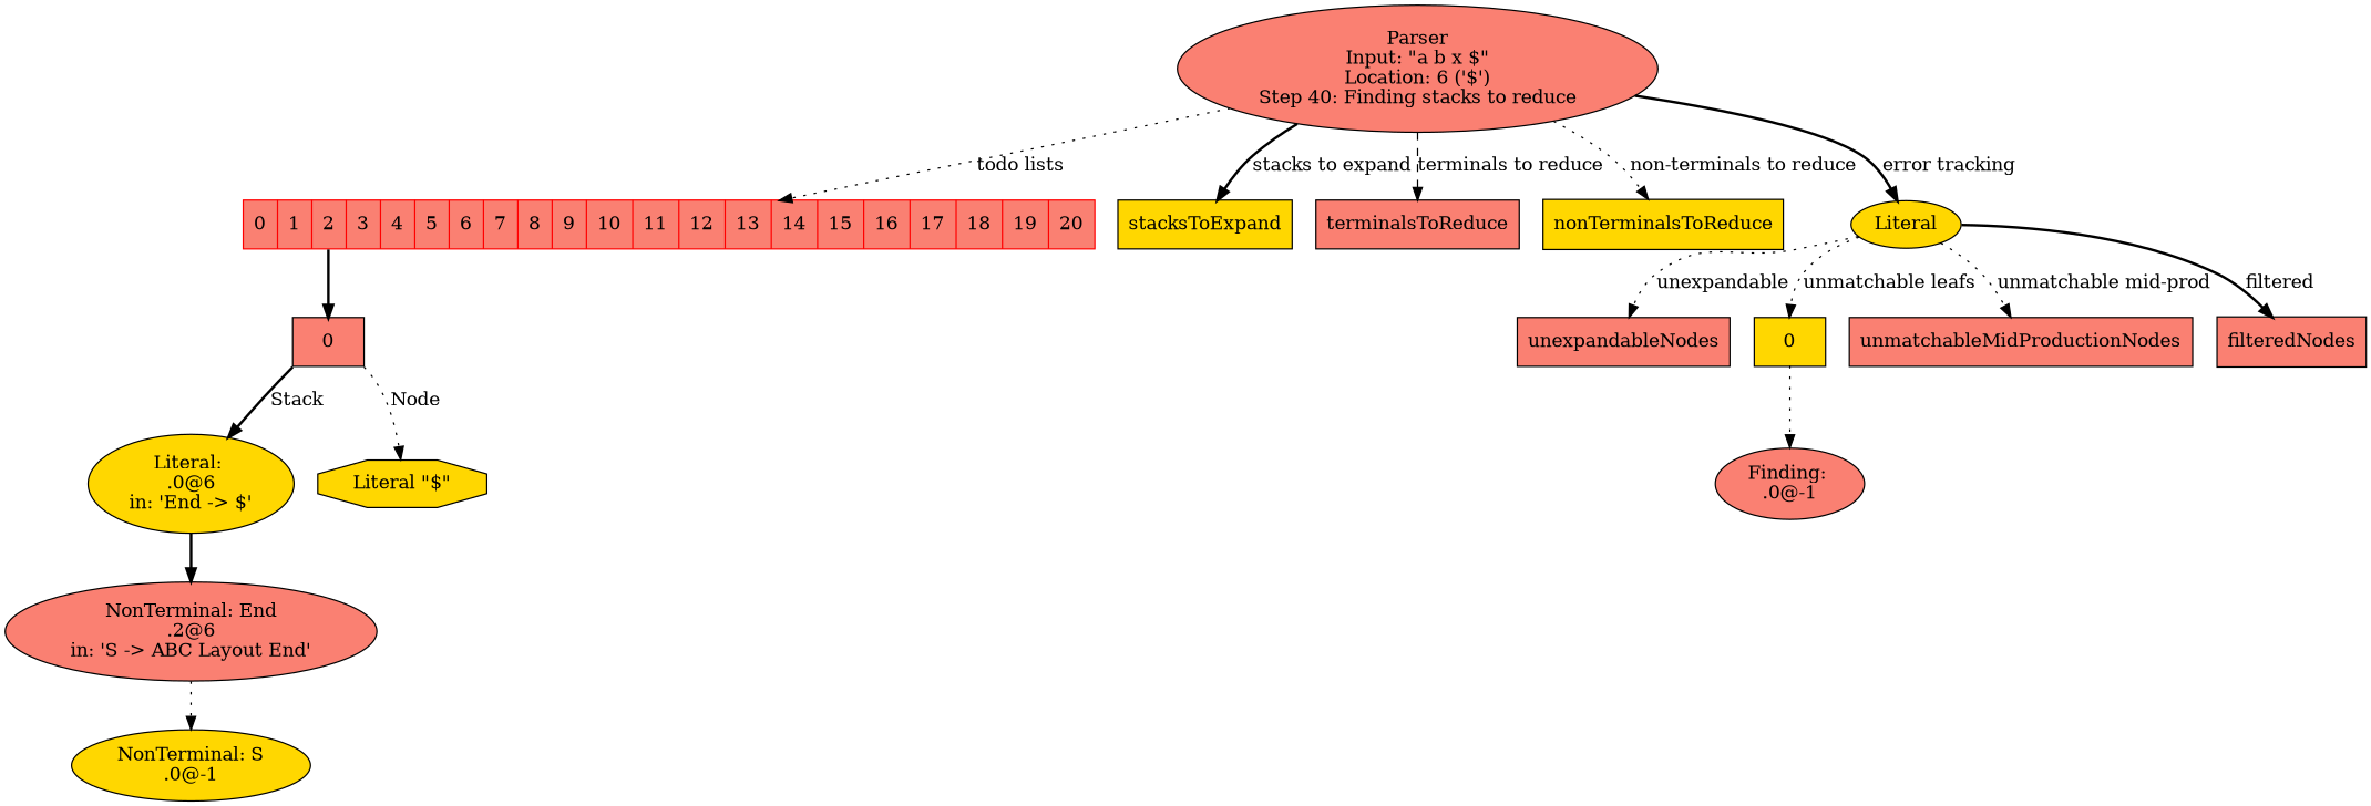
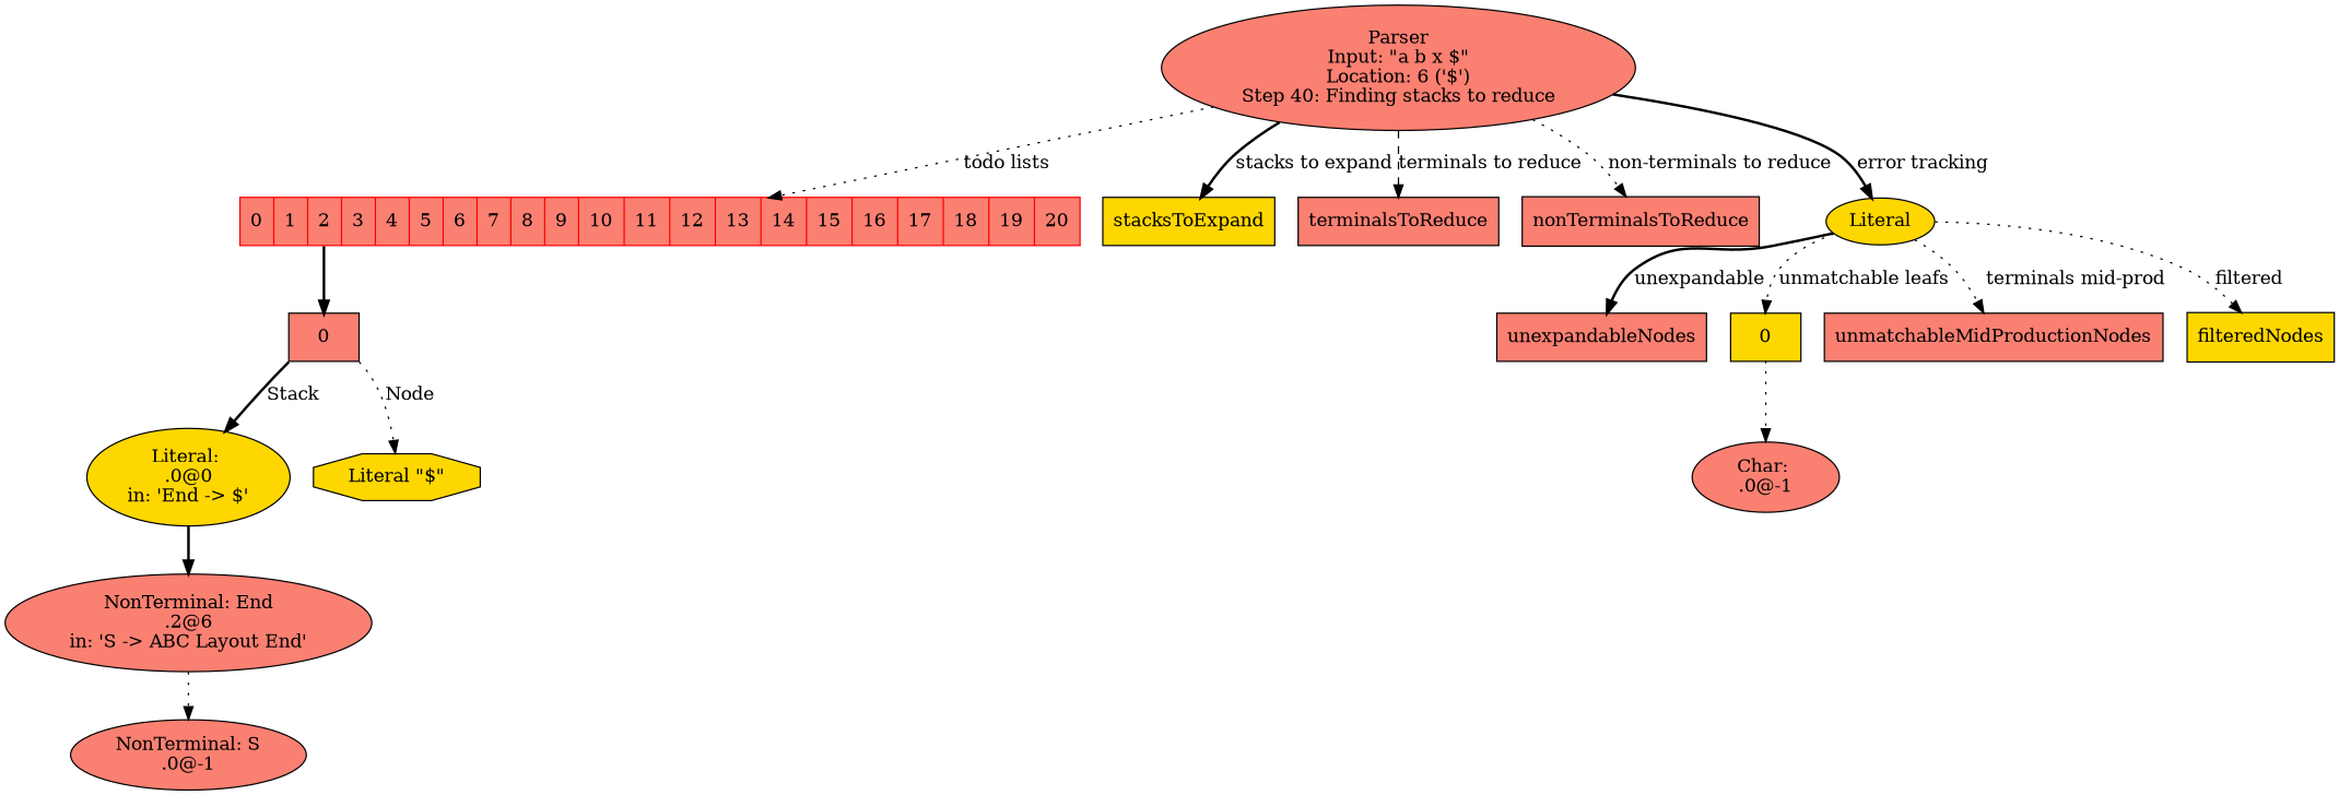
  digraph {
    node [fillcolor=salmon style=filled shape=record]
    edge [style=dotted]
    n1 [label="Parser\nInput: \"a b x $\"\nLocation: 6 ('$')\nStep 40: Finding stacks to reduce" shape=""]
    n2 [color=red label="<0> 0 | <1> 1 | <2> 2 | <3> 3 | <4> 4 | <5> 5 | <6> 6 | <7> 7 | <8> 8 | <9> 9 | <10> 10 | <11> 11 | <12> 12 | <13> 13 | <14> 14 | <15> 15 | <16> 16 | <17> 17 | <18> 18 | <19> 19 | <20> 20"]
    stacksToExpand [fillcolor=gold]
    terminalsToReduce
-   nonTerminalsToReduce [fillcolor=gold]
+   nonTerminalsToReduce
    n6 [fillcolor=gold label=Literal shape=""]
    n7 [label="<0> 0"]
    unexpandableNodes
    n9 [fillcolor=gold label="<0> 0"]
    unmatchableMidProductionNodes
-   filteredNodes
-   n12 [fillcolor=gold label="Literal: \n.0@6\nin: 'End -> $'" shape=""]
+   filteredNodes [fillcolor=gold]
+   n12 [fillcolor=gold label="Literal: \n.0@0\nin: 'End -> $'" shape=""]
    n13 [fillcolor=gold label="Literal \"$\"" shape=octagon]
    n14 [label="NonTerminal: End\n.2@6\nin: 'S -> ABC Layout End'" shape=""]
-   n15 [fillcolor=gold label="NonTerminal: S\n.0@-1" shape=""]
-   n16 [label="Finding: \n.0@-1" shape=""]
+   n15 [label="NonTerminal: S\n.0@-1" shape=""]
+   n16 [label="Char: \n.0@-1" shape=""]
    n1 -> n2 [label="todo lists"]
    n1 -> stacksToExpand [label="stacks to expand" style=bold]
    n1 -> terminalsToReduce [label="terminals to reduce" style=dashed]
    n1 -> nonTerminalsToReduce [label="non-terminals to reduce"]
    n1 -> n6 [label="error tracking" style=bold]
    n2 -> n7 [style=bold tailport=2]
-   n6 -> unexpandableNodes [label=unexpandable]
+   n6 -> unexpandableNodes [label=unexpandable style=bold]
    n6 -> n9 [label="unmatchable leafs"]
-   n6 -> unmatchableMidProductionNodes [label="unmatchable mid-prod"]
-   n6 -> filteredNodes [label=filtered style=bold]
+   n6 -> unmatchableMidProductionNodes [label="terminals mid-prod"]
+   n6 -> filteredNodes [label=filtered]
    n7 -> n12 [label=Stack style=bold tailport="0:sw"]
    n7 -> n13 [label="Node" tailport="0:se"]
    n9 -> n16 [tailport=0]
    n12 -> n14 [style=bold]
    n14 -> n15
  }
